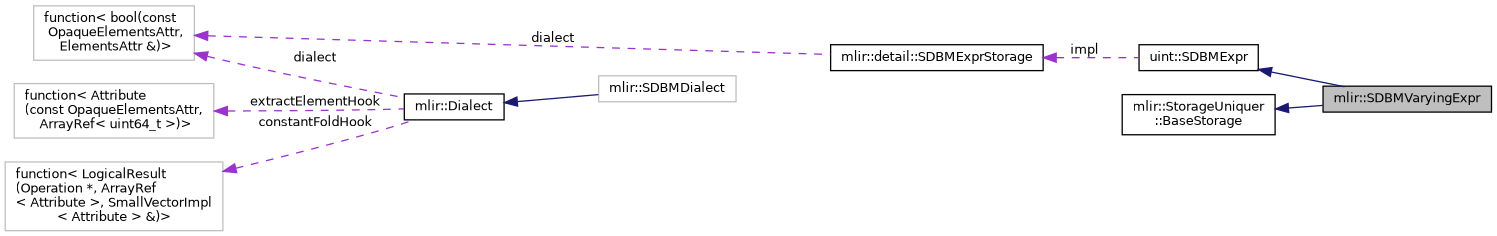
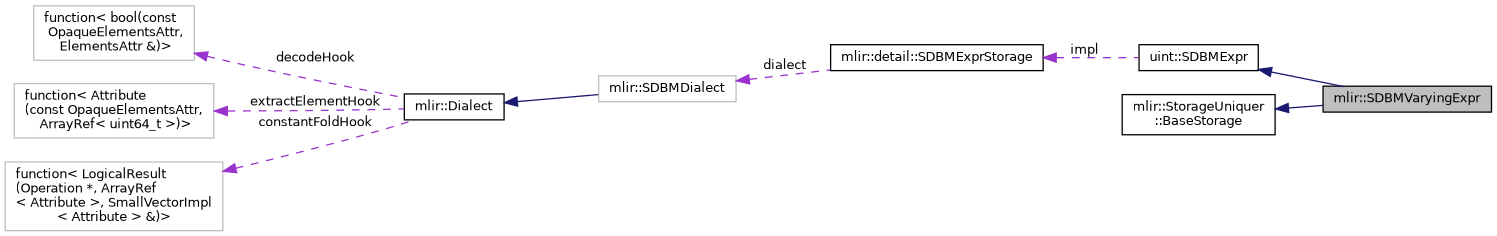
  digraph {
    rankdir=LR
    node [color=black fontname=Helvetica fontsize=10 shape=record]
    edge [color=darkorchid3 dir=back fontname=Helvetica fontsize=10 labelfontname=Helvetica labelfontsize=10 style=dashed]
    n1 [fillcolor=grey75 fontcolor=black height=0.2 label="mlir::SDBMVaryingExpr" style=filled width=0.4]
    n2 [height=0.2 label="uint::SDBMExpr" width=0.4]
    n3 [height=0.2 label="mlir::detail::SDBMExprStorage" width=0.4]
    n4 [height=0.2 label="mlir::StorageUniquer\l::BaseStorage" width=0.4]
    n5 [color=grey75 height=0.2 label="mlir::SDBMDialect" width=0.4]
    n6 [height=0.2 label="mlir::Dialect" width=0.4]
    n7 [color=grey75 height=0.2 label="function\< bool(const\l OpaqueElementsAttr,\l ElementsAttr &)\>" width=0.4]
    n8 [color=grey75 height=0.2 label="function\< Attribute\l(const OpaqueElementsAttr,\l ArrayRef\< uint64_t \>)\>" width=0.4]
    n9 [color=grey75 height=0.2 label="function\< LogicalResult\l(Operation *, ArrayRef\l\< Attribute \>, SmallVectorImpl\l\< Attribute \> &)\>" width=0.4]
    n2 -> n1 [color=midnightblue style=solid]
    n3 -> n2 [label=" impl"]
    n4 -> n1 [color=midnightblue style=solid]
-   n7 -> n3 [label=" dialect"]
+   n5 -> n3 [label=" dialect"]
    n6 -> n5 [color=midnightblue style=solid]
-   n7 -> n6 [label=" dialect"]
+   n7 -> n6 [label=" decodeHook"]
    n8 -> n6 [label=" extractElementHook"]
    n9 -> n6 [label=" constantFoldHook"]
  }
